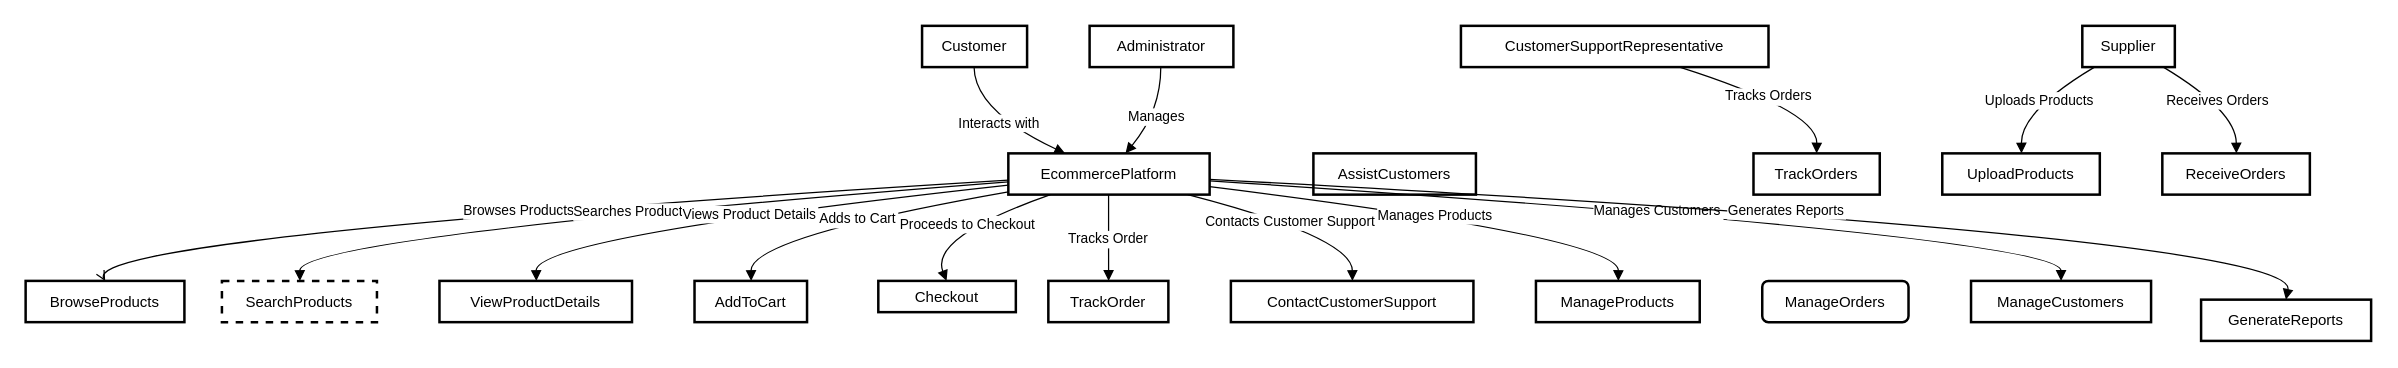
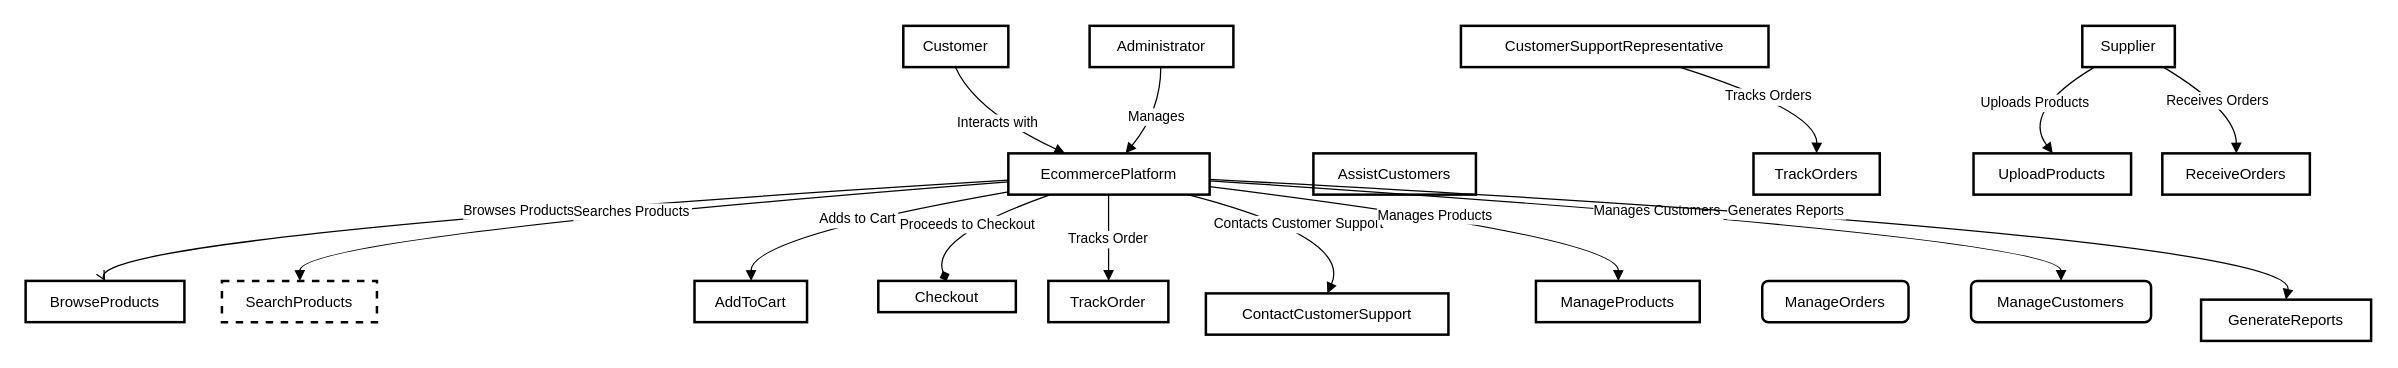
  <mxCell id="0" />
  <mxCell id="1" parent="0" />
- <mxCell id="2" value="Customer" style="whiteSpace=wrap;strokeWidth=2;" vertex="1" parent="1"><mxGeometry x="737" y="20" width="84" height="33" as="geometry" /></mxCell>
+ <mxCell id="2" value="Customer" style="whiteSpace=wrap;strokeWidth=2;" vertex="1" parent="1"><mxGeometry x="722" y="20" width="84" height="33" as="geometry" /></mxCell>
  <mxCell id="3" value="EcommercePlatform" style="whiteSpace=wrap;strokeWidth=2;" vertex="1" parent="1"><mxGeometry x="806" y="122" width="161" height="33" as="geometry" /></mxCell>
  <mxCell id="4" value="BrowseProducts" style="whiteSpace=wrap;strokeWidth=2;" vertex="1" parent="1"><mxGeometry x="20" y="224" width="127" height="33" as="geometry" /></mxCell>
  <mxCell id="5" value="SearchProducts" style="whiteSpace=wrap;strokeWidth=2;dashed=1;" vertex="1" parent="1"><mxGeometry x="177" y="224" width="124" height="33" as="geometry" /></mxCell>
- <mxCell id="6" value="ViewProductDetails" style="whiteSpace=wrap;strokeWidth=2;" vertex="1" parent="1"><mxGeometry x="351" y="224" width="154" height="33" as="geometry" /></mxCell>
  <mxCell id="7" value="AddToCart" style="whiteSpace=wrap;strokeWidth=2;" vertex="1" parent="1"><mxGeometry x="555" y="224" width="90" height="33" as="geometry" /></mxCell>
  <mxCell id="8" value="Checkout" style="whiteSpace=wrap;strokeWidth=2;" vertex="1" parent="1"><mxGeometry x="702" y="224" width="110" height="25" as="geometry" /></mxCell>
  <mxCell id="9" value="TrackOrder" style="whiteSpace=wrap;strokeWidth=2;" vertex="1" parent="1"><mxGeometry x="838" y="224" width="96" height="33" as="geometry" /></mxCell>
- <mxCell id="10" value="ContactCustomerSupport" style="whiteSpace=wrap;strokeWidth=2;" vertex="1" parent="1"><mxGeometry x="984" y="224" width="194" height="33" as="geometry" /></mxCell>
+ <mxCell id="10" value="ContactCustomerSupport" style="whiteSpace=wrap;strokeWidth=2;" vertex="1" parent="1"><mxGeometry x="964" y="234" width="194" height="33" as="geometry" /></mxCell>
  <mxCell id="11" value="Administrator" style="whiteSpace=wrap;strokeWidth=2;" vertex="1" parent="1"><mxGeometry x="871" y="20" width="115" height="33" as="geometry" /></mxCell>
  <mxCell id="12" value="ManageProducts" style="whiteSpace=wrap;strokeWidth=2;" vertex="1" parent="1"><mxGeometry x="1228" y="224" width="131" height="33" as="geometry" /></mxCell>
  <mxCell id="13" value="ManageOrders" style="whiteSpace=wrap;strokeWidth=2;rounded=1;" vertex="1" parent="1"><mxGeometry x="1409" y="224" width="117" height="33" as="geometry" /></mxCell>
- <mxCell id="14" value="ManageCustomers" style="whiteSpace=wrap;strokeWidth=2;" vertex="1" parent="1"><mxGeometry x="1576" y="224" width="144" height="33" as="geometry" /></mxCell>
+ <mxCell id="14" value="ManageCustomers" style="whiteSpace=wrap;strokeWidth=2;rounded=1;" vertex="1" parent="1"><mxGeometry x="1576" y="224" width="144" height="33" as="geometry" /></mxCell>
  <mxCell id="15" value="GenerateReports" style="whiteSpace=wrap;strokeWidth=2;" vertex="1" parent="1"><mxGeometry x="1760" y="239" width="136" height="33" as="geometry" /></mxCell>
  <mxCell id="16" value="CustomerSupportRepresentative" style="whiteSpace=wrap;strokeWidth=2;" vertex="1" parent="1"><mxGeometry x="1168" y="20" width="246" height="33" as="geometry" /></mxCell>
  <mxCell id="17" value="AssistCustomers" style="whiteSpace=wrap;strokeWidth=2;" vertex="1" parent="1"><mxGeometry x="1050" y="122" width="130" height="33" as="geometry" /></mxCell>
  <mxCell id="18" value="TrackOrders" style="whiteSpace=wrap;strokeWidth=2;" vertex="1" parent="1"><mxGeometry x="1402" y="122" width="101" height="33" as="geometry" /></mxCell>
  <mxCell id="19" value="Supplier" style="whiteSpace=wrap;strokeWidth=2;" vertex="1" parent="1"><mxGeometry x="1665" y="20" width="74" height="33" as="geometry" /></mxCell>
- <mxCell id="20" value="UploadProducts" style="whiteSpace=wrap;strokeWidth=2;" vertex="1" parent="1"><mxGeometry x="1553" y="122" width="126" height="33" as="geometry" /></mxCell>
+ <mxCell id="20" value="UploadProducts" style="whiteSpace=wrap;strokeWidth=2;" vertex="1" parent="1"><mxGeometry x="1578" y="122" width="126" height="33" as="geometry" /></mxCell>
  <mxCell id="21" value="ReceiveOrders" style="whiteSpace=wrap;strokeWidth=2;" vertex="1" parent="1"><mxGeometry x="1729" y="122" width="118" height="33" as="geometry" /></mxCell>
  <mxCell id="22" value="Interacts with" style="curved=1;startArrow=none;endArrow=block;exitX=0.495;exitY=1.012;entryX=0.279;entryY=-0.006;rounded=0;" edge="1" parent="1" source="2" target="3"><mxGeometry relative="1" as="geometry"><Array as="points"><mxPoint x="779" y="88" /></Array></mxGeometry></mxCell>
  <mxCell id="23" value="Browses Products" style="curved=1;startArrow=none;endArrow=open;exitX=-0.001;exitY=0.651;entryX=0.501;entryY=-0.012;rounded=0;" edge="1" parent="1" source="3" target="4"><mxGeometry relative="1" as="geometry"><Array as="points"><mxPoint x="64" y="189" /></Array></mxGeometry></mxCell>
  <mxCell id="24" value="Searches Products" style="curved=1;startArrow=none;endArrow=block;exitX=-0.001;exitY=0.692;entryX=0.503;entryY=-0.012;rounded=0;" edge="1" parent="1" source="3" target="5"><mxGeometry relative="1" as="geometry"><Array as="points"><mxPoint x="239" y="189" /></Array></mxGeometry></mxCell>
- <mxCell id="25" value="Views Product Details" style="curved=1;startArrow=none;endArrow=block;exitX=-0.001;exitY=0.771;entryX=0.503;entryY=-0.012;rounded=0;" edge="1" parent="1" source="3" target="6"><mxGeometry relative="1" as="geometry"><Array as="points"><mxPoint x="428" y="189" /></Array></mxGeometry></mxCell>
  <mxCell id="26" value="Adds to Cart" style="curved=1;startArrow=none;endArrow=block;exitX=-0.001;exitY=0.933;entryX=0.503;entryY=-0.012;rounded=0;" edge="1" parent="1" source="3" target="7"><mxGeometry relative="1" as="geometry"><Array as="points"><mxPoint x="600" y="189" /></Array></mxGeometry></mxCell>
- <mxCell id="27" value="Proceeds to Checkout" style="curved=1;startArrow=none;endArrow=block;exitX=0.206;exitY=1.006;entryX=0.496;entryY=-0.012;rounded=0;" edge="1" parent="1" source="3" target="8"><mxGeometry relative="1" as="geometry"><Array as="points"><mxPoint x="743" y="189" /></Array></mxGeometry></mxCell>
+ <mxCell id="27" value="Proceeds to Checkout" style="curved=1;startArrow=none;endArrow=diamond;exitX=0.206;exitY=1.006;entryX=0.496;entryY=-0.012;rounded=0;" edge="1" parent="1" source="3" target="8"><mxGeometry relative="1" as="geometry"><Array as="points"><mxPoint x="743" y="189" /></Array></mxGeometry></mxCell>
  <mxCell id="28" value="Tracks Order" style="curved=1;startArrow=none;endArrow=block;exitX=0.498;exitY=1.006;entryX=0.502;entryY=-0.012;rounded=0;" edge="1" parent="1" source="3" target="9"><mxGeometry relative="1" as="geometry"><Array as="points" /></mxGeometry></mxCell>
  <mxCell id="29" value="Contacts Customer Support" style="curved=1;startArrow=none;endArrow=block;exitX=0.896;exitY=1.006;entryX=0.501;entryY=-0.012;rounded=0;" edge="1" parent="1" source="3" target="10"><mxGeometry relative="1" as="geometry"><Array as="points"><mxPoint x="1081" y="189" /></Array></mxGeometry></mxCell>
  <mxCell id="30" value="Manages" style="curved=1;startArrow=none;endArrow=block;exitX=0.495;exitY=1.012;entryX=0.583;entryY=-0.006;rounded=0;" edge="1" parent="1" source="11" target="3"><mxGeometry relative="1" as="geometry"><Array as="points"><mxPoint x="928" y="88" /></Array></mxGeometry></mxCell>
  <mxCell id="31" value="Manages Products" style="curved=1;startArrow=none;endArrow=block;exitX=0.997;exitY=0.804;entryX=0.503;entryY=-0.012;rounded=0;" edge="1" parent="1" source="3" target="12"><mxGeometry relative="1" as="geometry"><Array as="points"><mxPoint x="1294" y="189" /></Array></mxGeometry></mxCell>
  <mxCell id="32" value="Manages Customers" style="curved=1;startArrow=none;endArrow=block;exitX=0.997;exitY=0.663;entryX=0.5;entryY=-0.012;rounded=0;" edge="1" parent="1" source="3" target="14"><mxGeometry relative="1" as="geometry"><Array as="points"><mxPoint x="1648" y="189" /></Array></mxGeometry></mxCell>
  <mxCell id="33" value="Generates Reports" style="curved=1;startArrow=none;endArrow=block;exitX=0.997;exitY=0.63;entryX=0.499;entryY=-0.012;rounded=0;" edge="1" parent="1" source="3" target="15"><mxGeometry relative="1" as="geometry"><Array as="points"><mxPoint x="1838" y="189" /></Array></mxGeometry></mxCell>
  <mxCell id="34" value="Tracks Orders" style="curved=1;startArrow=none;endArrow=block;exitX=0.716;exitY=1.012;entryX=0.5;entryY=-0.006;rounded=0;" edge="1" parent="1" source="16" target="18"><mxGeometry relative="1" as="geometry"><Array as="points"><mxPoint x="1453" y="88" /></Array></mxGeometry></mxCell>
  <mxCell id="35" value="Uploads Products" style="curved=1;startArrow=none;endArrow=block;exitX=0.123;exitY=1.012;entryX=0.503;entryY=-0.006;rounded=0;" edge="1" parent="1" source="19" target="20"><mxGeometry relative="1" as="geometry"><Array as="points"><mxPoint x="1616" y="88" /></Array></mxGeometry></mxCell>
  <mxCell id="36" value="Receives Orders" style="curved=1;startArrow=none;endArrow=block;exitX=0.885;exitY=1.012;entryX=0.502;entryY=-0.006;rounded=0;" edge="1" parent="1" source="19" target="21"><mxGeometry relative="1" as="geometry"><Array as="points"><mxPoint x="1788" y="88" /></Array></mxGeometry></mxCell>
